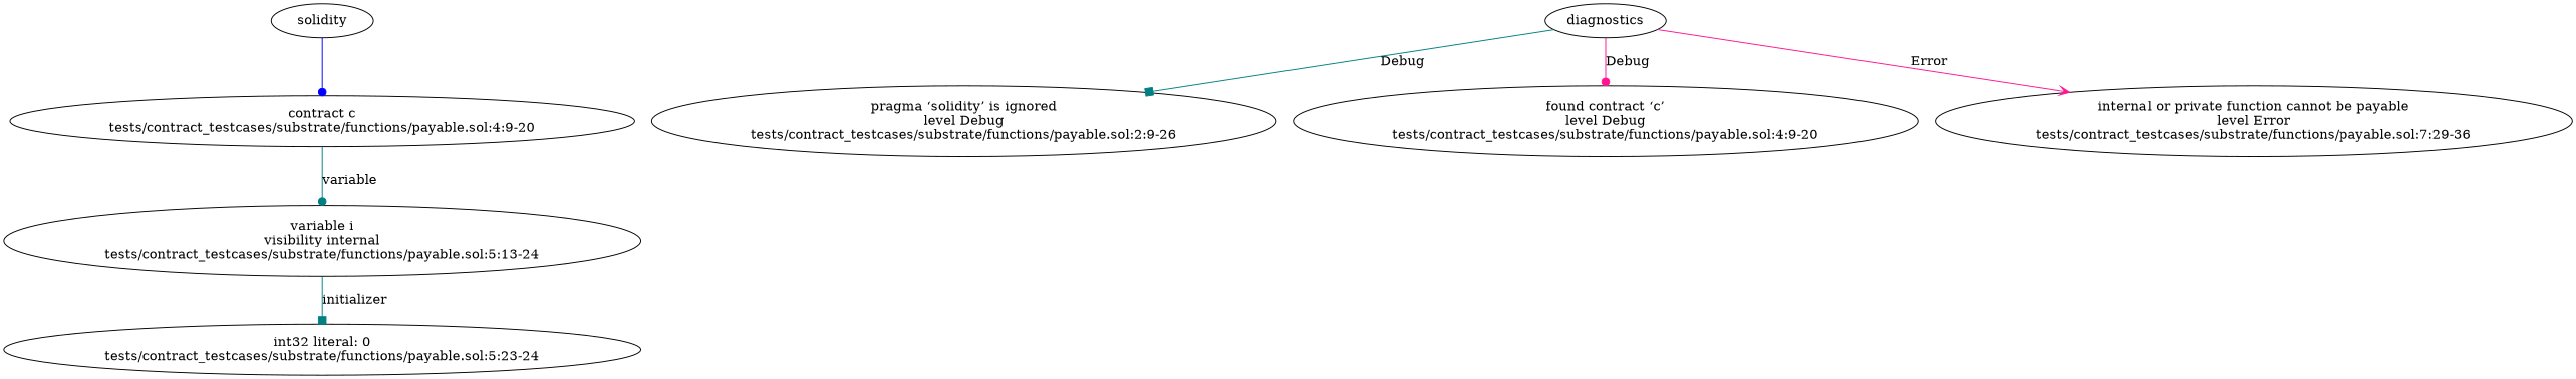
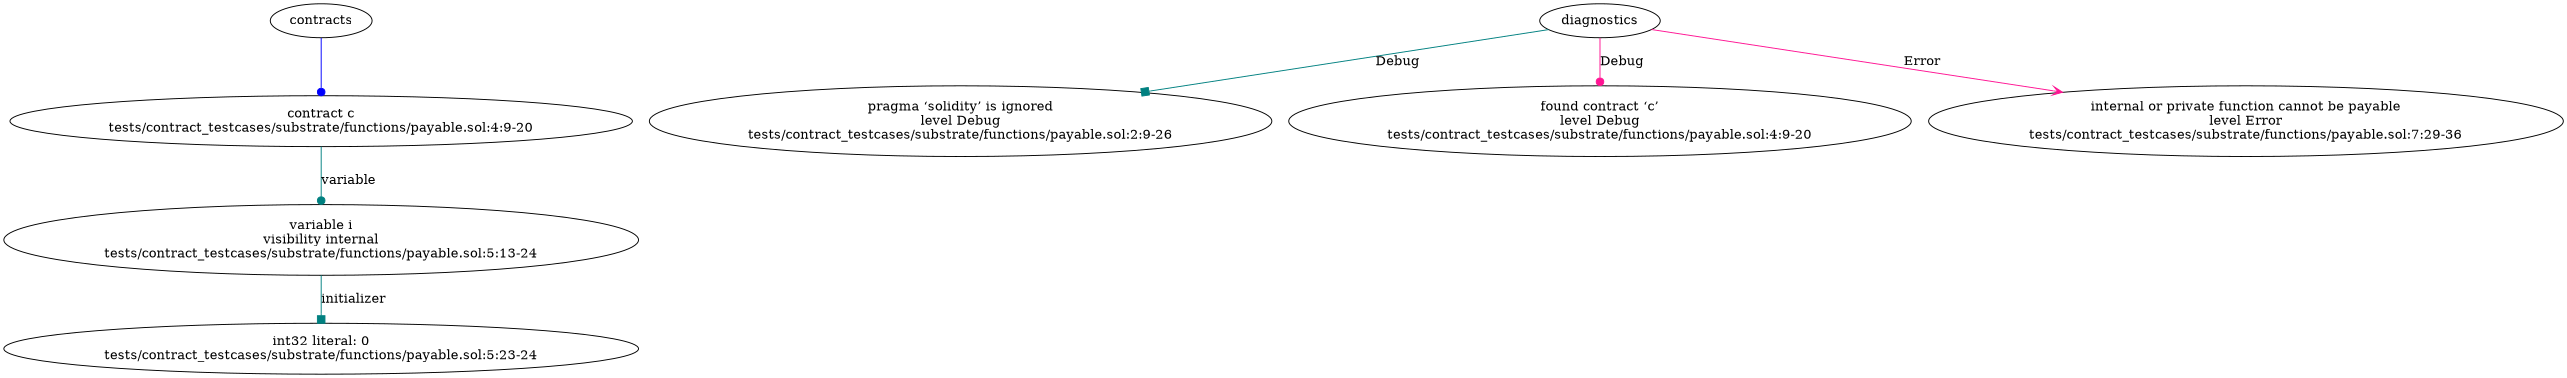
  strict digraph {
    edge [color=teal arrowhead=dot]
    n1 [label="contract c\ntests/contract_testcases/substrate/functions/payable.sol:4:9-20"]
    n2 [label="variable i\nvisibility internal\ntests/contract_testcases/substrate/functions/payable.sol:5:13-24"]
    n3 [label="int32 literal: 0\ntests/contract_testcases/substrate/functions/payable.sol:5:23-24"]
    n4 [label="pragma ‘solidity’ is ignored\nlevel Debug\ntests/contract_testcases/substrate/functions/payable.sol:2:9-26"]
    n5 [label="found contract ‘c’\nlevel Debug\ntests/contract_testcases/substrate/functions/payable.sol:4:9-20"]
    n6 [label="internal or private function cannot be payable\nlevel Error\ntests/contract_testcases/substrate/functions/payable.sol:7:29-36"]
-   contracts [label=solidity]
+   contracts
    diagnostics
    n1 -> n2 [label=variable]
    n2 -> n3 [label=initializer arrowhead=box]
    contracts -> n1 [color=blue]
    diagnostics -> n4 [label=Debug arrowhead=box]
    diagnostics -> n5 [label=Debug color=deeppink]
    diagnostics -> n6 [label=Error color=deeppink arrowhead=vee]
  }
